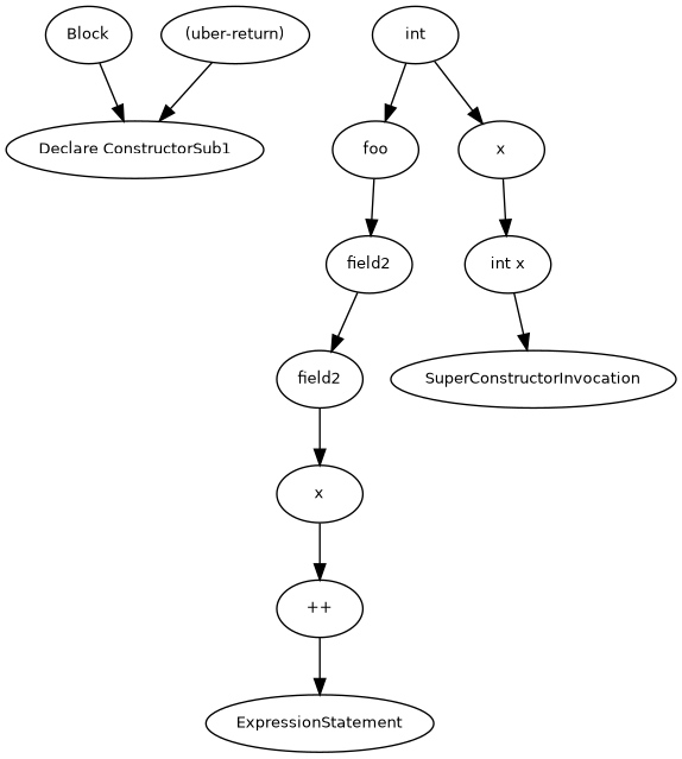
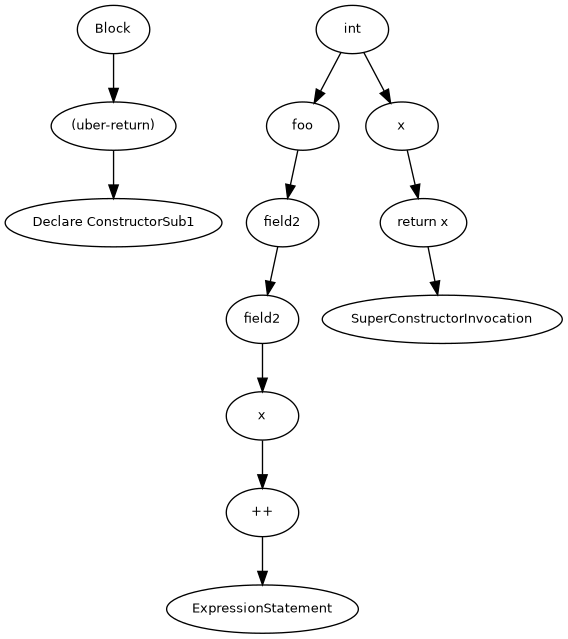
  digraph {
    node [fontname=Helvetica fontsize=10]
    n1 [label=Block]
    n2 [label="(uber-return)"]
    n3 [label="Declare ConstructorSub1"]
    n4 [label="++"]
    n5 [label=ExpressionStatement]
    n6 [label=x]
    n7 [label=SuperConstructorInvocation]
    n8 [label=foo]
    n9 [label=field2]
    n10 [label=field2]
    n11 [label=x]
-   n12 [label="int x"]
+   n12 [label="return x"]
    n13 [label=int]
-   n1 -> n3
+   n1 -> n2
    n2 -> n3
    n4 -> n5
    n6 -> n4
    n8 -> n9
    n9 -> n10
    n10 -> n6
    n11 -> n12
    n12 -> n7
    n13 -> n8
    n13 -> n11
  }
